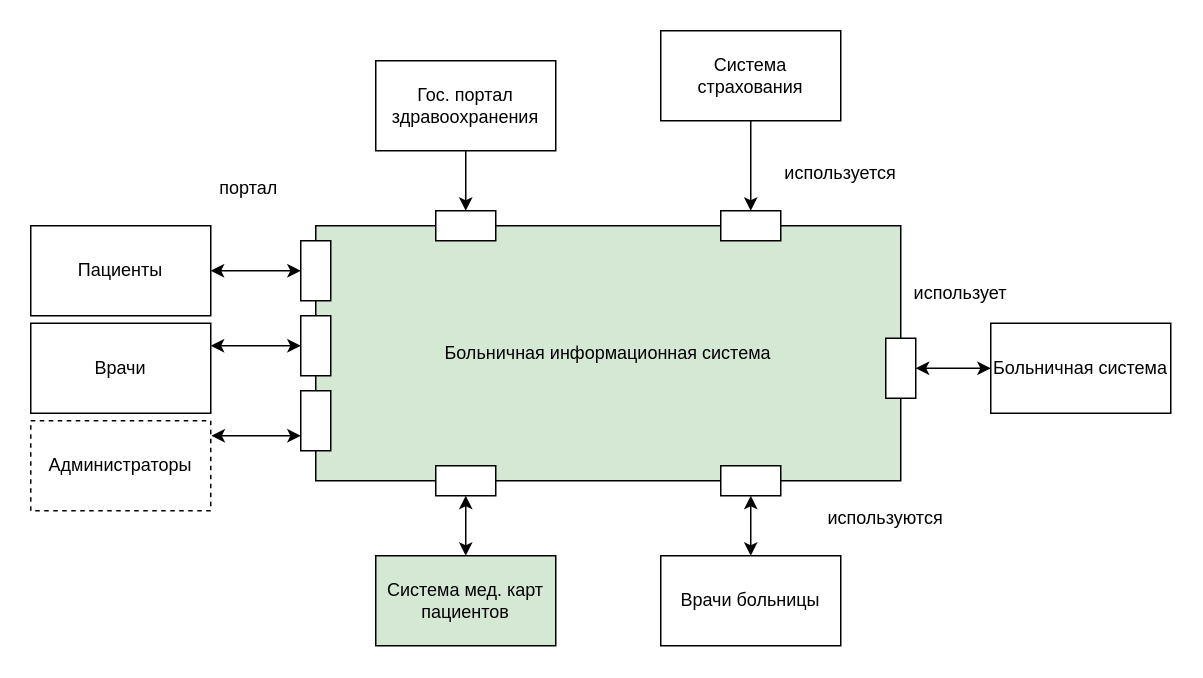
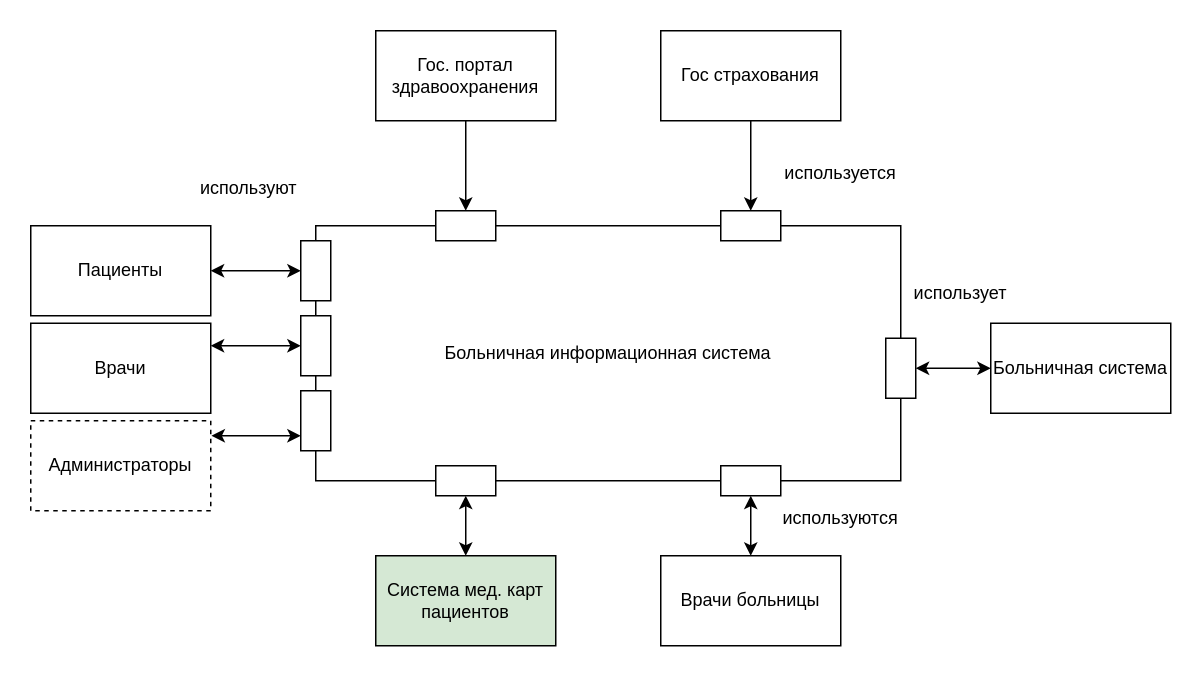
  <mxCell id="0" />
  <mxCell id="1" parent="0" />
- <mxCell id="2" value="Больничная информационная система" style="rounded=0;whiteSpace=wrap;html=1;fillColor=#d5e8d4;" vertex="1" parent="1"><mxGeometry x="210" y="150" width="390" height="170" as="geometry" /></mxCell>
- <mxCell id="3" value="Гос. портал&lt;div&gt;здравоохранения&lt;/div&gt;" style="rounded=0;whiteSpace=wrap;html=1;" vertex="1" parent="1"><mxGeometry x="250" y="40" width="120" height="60" as="geometry" /></mxCell>
- <mxCell id="4" value="Система страхования" style="rounded=0;whiteSpace=wrap;html=1;" vertex="1" parent="1"><mxGeometry x="440" y="20" width="120" height="60" as="geometry" /></mxCell>
+ <mxCell id="2" value="Больничная информационная система" style="rounded=0;whiteSpace=wrap;html=1;" vertex="1" parent="1"><mxGeometry x="210" y="150" width="390" height="170" as="geometry" /></mxCell>
+ <mxCell id="3" value="Гос. портал&lt;div&gt;здравоохранения&lt;/div&gt;" style="rounded=0;whiteSpace=wrap;html=1;" vertex="1" parent="1"><mxGeometry x="250" y="20" width="120" height="60" as="geometry" /></mxCell>
+ <mxCell id="4" value="Гос страхования" style="rounded=0;whiteSpace=wrap;html=1;" vertex="1" parent="1"><mxGeometry x="440" y="20" width="120" height="60" as="geometry" /></mxCell>
  <mxCell id="5" value="Больничная система" style="rounded=0;whiteSpace=wrap;html=1;" vertex="1" parent="1"><mxGeometry x="660" y="215" width="120" height="60" as="geometry" /></mxCell>
  <mxCell id="6" value="Пациенты" style="rounded=0;whiteSpace=wrap;html=1;" vertex="1" parent="1"><mxGeometry x="20" y="150" width="120" height="60" as="geometry" /></mxCell>
  <mxCell id="7" value="Врачи" style="rounded=0;whiteSpace=wrap;html=1;" vertex="1" parent="1"><mxGeometry x="20" y="215" width="120" height="60" as="geometry" /></mxCell>
  <mxCell id="8" value="Система мед. карт&lt;div&gt;пациентов&lt;/div&gt;" style="rounded=0;whiteSpace=wrap;html=1;fillColor=#d5e8d4;" vertex="1" parent="1"><mxGeometry x="250" y="370" width="120" height="60" as="geometry" /></mxCell>
  <mxCell id="9" value="Врачи больницы" style="rounded=0;whiteSpace=wrap;html=1;" vertex="1" parent="1"><mxGeometry x="440" y="370" width="120" height="60" as="geometry" /></mxCell>
  <mxCell id="10" value="Администраторы" style="rounded=0;whiteSpace=wrap;html=1;dashed=1;" vertex="1" parent="1"><mxGeometry x="20" y="280" width="120" height="60" as="geometry" /></mxCell>
  <mxCell id="11" value="" style="endArrow=classic;startArrow=classic;html=1;rounded=0;exitX=1;exitY=0.5;exitDx=0;exitDy=0;entryX=0;entryY=0.5;entryDx=0;entryDy=0;" edge="1" parent="1" source="6" target="12"><mxGeometry width="50" height="50" relative="1" as="geometry"><mxPoint x="360" y="270" as="sourcePoint" /><mxPoint x="190" y="190" as="targetPoint" /></mxGeometry></mxCell>
  <mxCell id="12" value="" style="rounded=0;whiteSpace=wrap;html=1;" vertex="1" parent="1"><mxGeometry x="200" y="160" width="20" height="40" as="geometry" /></mxCell>
  <mxCell id="13" value="" style="rounded=0;whiteSpace=wrap;html=1;" vertex="1" parent="1"><mxGeometry x="200" y="210" width="20" height="40" as="geometry" /></mxCell>
  <mxCell id="14" value="" style="rounded=0;whiteSpace=wrap;html=1;" vertex="1" parent="1"><mxGeometry x="200" y="260" width="20" height="40" as="geometry" /></mxCell>
  <mxCell id="15" value="" style="endArrow=classic;startArrow=classic;html=1;rounded=0;exitX=1;exitY=0.25;exitDx=0;exitDy=0;entryX=0;entryY=0.5;entryDx=0;entryDy=0;" edge="1" parent="1" source="7" target="13"><mxGeometry width="50" height="50" relative="1" as="geometry"><mxPoint x="240" y="270" as="sourcePoint" /><mxPoint x="290" y="220" as="targetPoint" /></mxGeometry></mxCell>
  <mxCell id="16" value="" style="endArrow=classic;startArrow=classic;html=1;rounded=0;exitX=1.004;exitY=0.167;exitDx=0;exitDy=0;entryX=0;entryY=0.75;entryDx=0;entryDy=0;exitPerimeter=0;" edge="1" parent="1" source="10" target="14"><mxGeometry width="50" height="50" relative="1" as="geometry"><mxPoint x="240" y="270" as="sourcePoint" /><mxPoint x="290" y="220" as="targetPoint" /></mxGeometry></mxCell>
  <mxCell id="17" value="" style="rounded=0;whiteSpace=wrap;html=1;" vertex="1" parent="1"><mxGeometry x="590" y="225" width="20" height="40" as="geometry" /></mxCell>
  <mxCell id="18" value="" style="endArrow=classic;startArrow=classic;html=1;rounded=0;exitX=1;exitY=0.5;exitDx=0;exitDy=0;entryX=0;entryY=0.5;entryDx=0;entryDy=0;" edge="1" parent="1" source="17" target="5"><mxGeometry width="50" height="50" relative="1" as="geometry"><mxPoint x="420" y="180" as="sourcePoint" /><mxPoint x="470" y="130" as="targetPoint" /></mxGeometry></mxCell>
  <mxCell id="19" value="" style="rounded=0;whiteSpace=wrap;html=1;rotation=90;" vertex="1" parent="1"><mxGeometry x="300" y="130" width="20" height="40" as="geometry" /></mxCell>
  <mxCell id="20" value="" style="rounded=0;whiteSpace=wrap;html=1;rotation=90;" vertex="1" parent="1"><mxGeometry x="490" y="130" width="20" height="40" as="geometry" /></mxCell>
  <mxCell id="21" value="" style="rounded=0;whiteSpace=wrap;html=1;rotation=90;" vertex="1" parent="1"><mxGeometry x="300" y="300" width="20" height="40" as="geometry" /></mxCell>
  <mxCell id="22" value="" style="rounded=0;whiteSpace=wrap;html=1;rotation=90;" vertex="1" parent="1"><mxGeometry x="490" y="300" width="20" height="40" as="geometry" /></mxCell>
  <mxCell id="23" value="" style="endArrow=classic;startArrow=classic;html=1;rounded=0;exitX=0.5;exitY=0;exitDx=0;exitDy=0;entryX=1;entryY=0.5;entryDx=0;entryDy=0;" edge="1" parent="1" source="8" target="21"><mxGeometry width="50" height="50" relative="1" as="geometry"><mxPoint x="420" y="320" as="sourcePoint" /><mxPoint x="470" y="270" as="targetPoint" /></mxGeometry></mxCell>
  <mxCell id="24" value="" style="endArrow=classic;startArrow=classic;html=1;rounded=0;exitX=0.5;exitY=0;exitDx=0;exitDy=0;entryX=1;entryY=0.5;entryDx=0;entryDy=0;" edge="1" parent="1" source="9" target="22"><mxGeometry width="50" height="50" relative="1" as="geometry"><mxPoint x="420" y="320" as="sourcePoint" /><mxPoint x="470" y="270" as="targetPoint" /></mxGeometry></mxCell>
- <mxCell id="25" value="портал" style="text;html=1;align=center;verticalAlign=middle;resizable=0;points=[];autosize=1;strokeColor=none;fillColor=none;" vertex="1" parent="1"><mxGeometry x="120" y="110" width="90" height="30" as="geometry" /></mxCell>
+ <mxCell id="25" value="используют" style="text;html=1;align=center;verticalAlign=middle;resizable=0;points=[];autosize=1;strokeColor=none;fillColor=none;" vertex="1" parent="1"><mxGeometry x="120" y="110" width="90" height="30" as="geometry" /></mxCell>
  <mxCell id="26" value="использует" style="text;html=1;align=center;verticalAlign=middle;whiteSpace=wrap;rounded=0;" vertex="1" parent="1"><mxGeometry x="610" y="180" width="60" height="30" as="geometry" /></mxCell>
- <mxCell id="27" value="используются" style="text;html=1;align=center;verticalAlign=middle;whiteSpace=wrap;rounded=0;" vertex="1" parent="1"><mxGeometry x="560" y="330" width="60" height="30" as="geometry" /></mxCell>
+ <mxCell id="27" value="используются" style="text;html=1;align=center;verticalAlign=middle;whiteSpace=wrap;rounded=0;" vertex="1" parent="1"><mxGeometry x="530" y="330" width="60" height="30" as="geometry" /></mxCell>
  <mxCell id="28" value="используется" style="text;html=1;align=center;verticalAlign=middle;whiteSpace=wrap;rounded=0;" vertex="1" parent="1"><mxGeometry x="530" y="100" width="60" height="30" as="geometry" /></mxCell>
  <mxCell id="29" value="" style="endArrow=classic;html=1;rounded=0;exitX=0.5;exitY=1;exitDx=0;exitDy=0;entryX=0;entryY=0.5;entryDx=0;entryDy=0;" edge="1" parent="1" source="3" target="19"><mxGeometry width="50" height="50" relative="1" as="geometry"><mxPoint x="430" y="270" as="sourcePoint" /><mxPoint x="480" y="220" as="targetPoint" /></mxGeometry></mxCell>
  <mxCell id="30" value="" style="endArrow=classic;html=1;rounded=0;exitX=0.5;exitY=1;exitDx=0;exitDy=0;entryX=0;entryY=0.5;entryDx=0;entryDy=0;" edge="1" parent="1" source="4" target="20"><mxGeometry width="50" height="50" relative="1" as="geometry"><mxPoint x="430" y="270" as="sourcePoint" /><mxPoint x="480" y="220" as="targetPoint" /></mxGeometry></mxCell>
